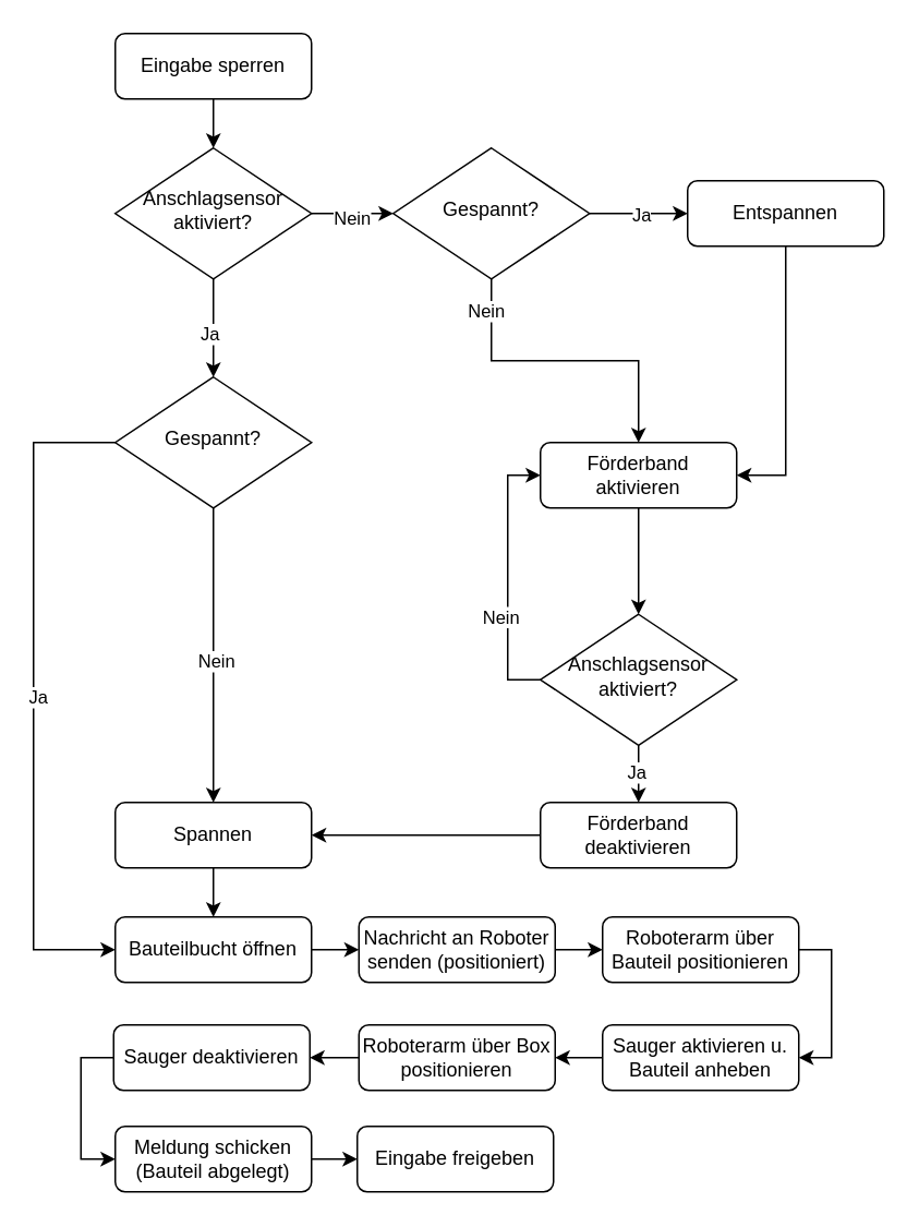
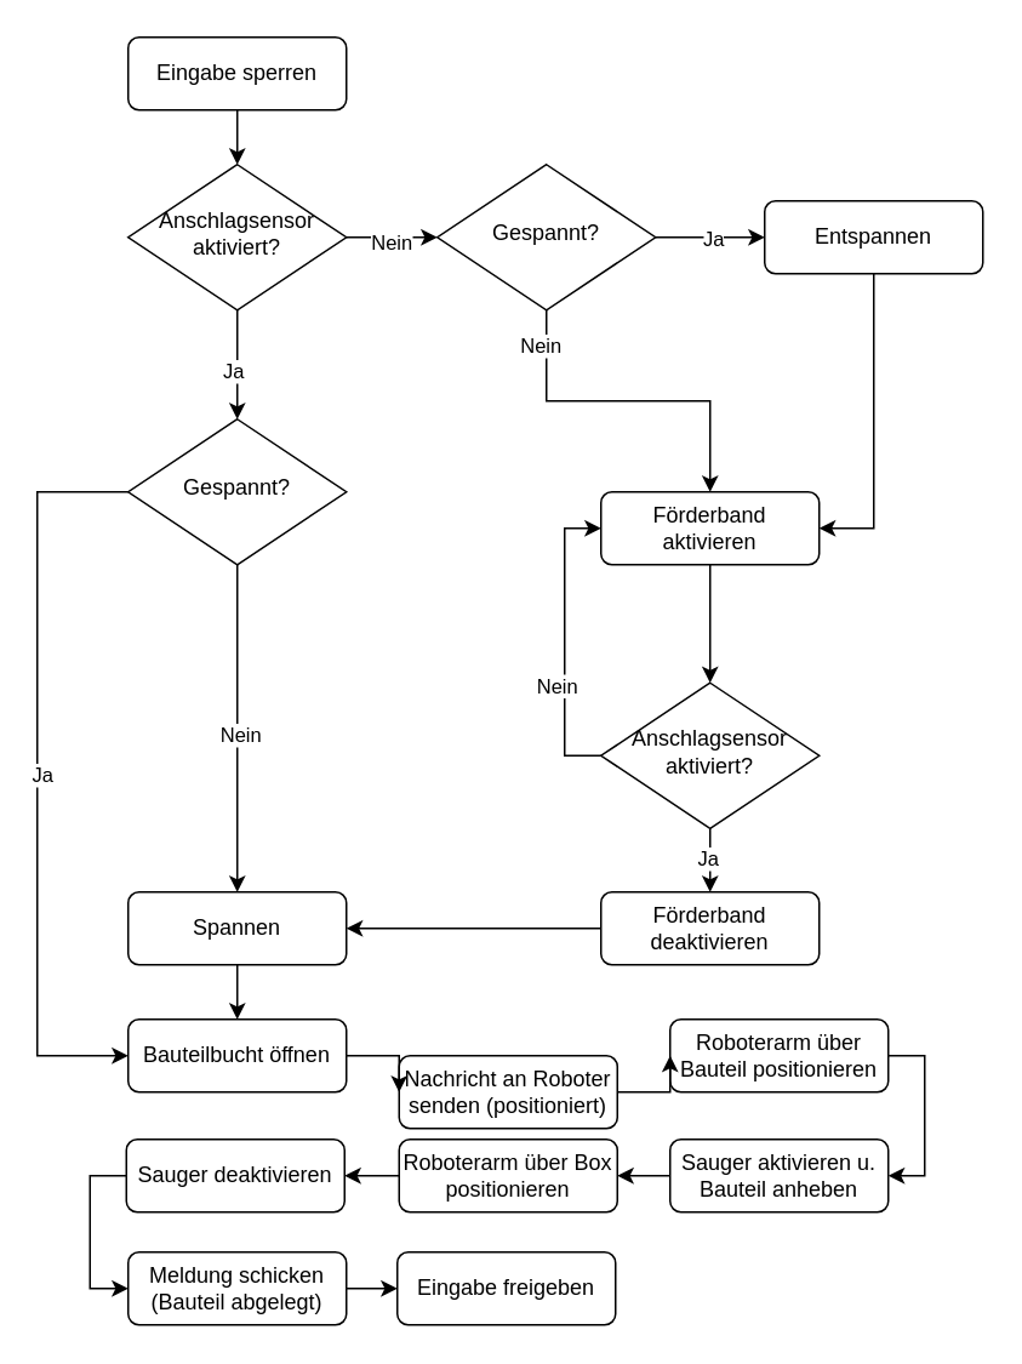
  <mxCell id="0" />
  <mxCell id="1" parent="0" />
  <mxCell id="2" style="edgeStyle=orthogonalEdgeStyle;rounded=0;orthogonalLoop=1;jettySize=auto;html=1;exitX=1;exitY=0.5;exitDx=0;exitDy=0;entryX=0;entryY=0.5;entryDx=0;entryDy=0;" edge="1" parent="1" source="6" target="13"><mxGeometry relative="1" as="geometry" /></mxCell>
  <mxCell id="3" value="Nein" style="edgeLabel;html=1;align=center;verticalAlign=middle;resizable=0;points=[];" vertex="1" connectable="0" parent="2"><mxGeometry x="-0.085" y="-2" relative="1" as="geometry"><mxPoint x="1" as="offset" /></mxGeometry></mxCell>
  <mxCell id="4" style="edgeStyle=orthogonalEdgeStyle;rounded=0;orthogonalLoop=1;jettySize=auto;html=1;exitX=0.5;exitY=1;exitDx=0;exitDy=0;entryX=0.5;entryY=0;entryDx=0;entryDy=0;" edge="1" parent="1" source="6" target="35"><mxGeometry relative="1" as="geometry" /></mxCell>
  <mxCell id="5" value="Ja" style="edgeLabel;html=1;align=center;verticalAlign=middle;resizable=0;points=[];" vertex="1" connectable="0" parent="4"><mxGeometry x="0.078" y="-3" relative="1" as="geometry"><mxPoint y="1" as="offset" /></mxGeometry></mxCell>
  <mxCell id="6" value="Anschlagsensor&lt;br&gt;aktiviert?" style="rhombus;whiteSpace=wrap;html=1;shadow=0;fontFamily=Helvetica;fontSize=12;align=center;strokeWidth=1;spacing=6;spacingTop=-4;" parent="1" vertex="1"><mxGeometry x="70" y="90" width="120" height="80" as="geometry" /></mxCell>
  <mxCell id="7" style="edgeStyle=orthogonalEdgeStyle;rounded=0;orthogonalLoop=1;jettySize=auto;html=1;exitX=0.5;exitY=1;exitDx=0;exitDy=0;entryX=0.5;entryY=0;entryDx=0;entryDy=0;" edge="1" parent="1" source="8" target="20"><mxGeometry relative="1" as="geometry" /></mxCell>
  <mxCell id="8" value="Förderband &lt;br&gt;aktivieren" style="rounded=1;whiteSpace=wrap;html=1;fontSize=12;glass=0;strokeWidth=1;shadow=0;" vertex="1" parent="1"><mxGeometry x="330" y="270" width="120" height="40" as="geometry" /></mxCell>
  <mxCell id="9" style="edgeStyle=orthogonalEdgeStyle;rounded=0;orthogonalLoop=1;jettySize=auto;html=1;exitX=1;exitY=0.5;exitDx=0;exitDy=0;entryX=0;entryY=0.5;entryDx=0;entryDy=0;" edge="1" parent="1" source="13" target="15"><mxGeometry relative="1" as="geometry" /></mxCell>
  <mxCell id="10" value="Ja" style="edgeLabel;html=1;align=center;verticalAlign=middle;resizable=0;points=[];" vertex="1" connectable="0" parent="9"><mxGeometry x="0.018" relative="1" as="geometry"><mxPoint as="offset" /></mxGeometry></mxCell>
  <mxCell id="11" style="edgeStyle=orthogonalEdgeStyle;rounded=0;orthogonalLoop=1;jettySize=auto;html=1;exitX=0.5;exitY=1;exitDx=0;exitDy=0;entryX=0.5;entryY=0;entryDx=0;entryDy=0;" edge="1" parent="1" source="13" target="8"><mxGeometry relative="1" as="geometry" /></mxCell>
  <mxCell id="12" value="Nein" style="edgeLabel;html=1;align=center;verticalAlign=middle;resizable=0;points=[];" vertex="1" connectable="0" parent="11"><mxGeometry x="-0.798" y="-4" relative="1" as="geometry"><mxPoint as="offset" /></mxGeometry></mxCell>
  <mxCell id="13" value="Gespannt?" style="rhombus;whiteSpace=wrap;html=1;shadow=0;fontFamily=Helvetica;fontSize=12;align=center;strokeWidth=1;spacing=6;spacingTop=-4;" vertex="1" parent="1"><mxGeometry x="240" y="90" width="120" height="80" as="geometry" /></mxCell>
  <mxCell id="14" style="edgeStyle=orthogonalEdgeStyle;rounded=0;orthogonalLoop=1;jettySize=auto;html=1;exitX=0.5;exitY=1;exitDx=0;exitDy=0;entryX=1;entryY=0.5;entryDx=0;entryDy=0;" edge="1" parent="1" source="15" target="8"><mxGeometry relative="1" as="geometry" /></mxCell>
  <mxCell id="15" value="Entspannen" style="rounded=1;whiteSpace=wrap;html=1;fontSize=12;glass=0;strokeWidth=1;shadow=0;" vertex="1" parent="1"><mxGeometry x="420" y="110" width="120" height="40" as="geometry" /></mxCell>
  <mxCell id="16" style="edgeStyle=orthogonalEdgeStyle;rounded=0;orthogonalLoop=1;jettySize=auto;html=1;exitX=0.5;exitY=1;exitDx=0;exitDy=0;entryX=0.5;entryY=0;entryDx=0;entryDy=0;" edge="1" parent="1" source="20" target="22"><mxGeometry relative="1" as="geometry" /></mxCell>
  <mxCell id="17" value="Ja" style="edgeLabel;html=1;align=center;verticalAlign=middle;resizable=0;points=[];" vertex="1" connectable="0" parent="16"><mxGeometry x="-0.109" y="-2" relative="1" as="geometry"><mxPoint as="offset" /></mxGeometry></mxCell>
  <mxCell id="18" style="edgeStyle=orthogonalEdgeStyle;rounded=0;orthogonalLoop=1;jettySize=auto;html=1;exitX=0;exitY=0.5;exitDx=0;exitDy=0;entryX=0;entryY=0.5;entryDx=0;entryDy=0;" edge="1" parent="1" source="20" target="8"><mxGeometry relative="1" as="geometry"><mxPoint x="320" y="290" as="targetPoint" /></mxGeometry></mxCell>
  <mxCell id="19" value="Nein" style="edgeLabel;html=1;align=center;verticalAlign=middle;resizable=0;points=[];" vertex="1" connectable="0" parent="18"><mxGeometry x="-0.29" y="5" relative="1" as="geometry"><mxPoint as="offset" /></mxGeometry></mxCell>
  <mxCell id="20" value="Anschlagsensor&lt;br&gt;aktiviert?" style="rhombus;whiteSpace=wrap;html=1;shadow=0;fontFamily=Helvetica;fontSize=12;align=center;strokeWidth=1;spacing=6;spacingTop=-4;" vertex="1" parent="1"><mxGeometry x="330" y="375" width="120" height="80" as="geometry" /></mxCell>
  <mxCell id="21" style="edgeStyle=orthogonalEdgeStyle;rounded=0;orthogonalLoop=1;jettySize=auto;html=1;exitX=0;exitY=0.5;exitDx=0;exitDy=0;entryX=1;entryY=0.5;entryDx=0;entryDy=0;" edge="1" parent="1" source="22" target="28"><mxGeometry relative="1" as="geometry" /></mxCell>
  <mxCell id="22" value="Förderband deaktivieren" style="rounded=1;whiteSpace=wrap;html=1;fontSize=12;glass=0;strokeWidth=1;shadow=0;" vertex="1" parent="1"><mxGeometry x="330" y="490" width="120" height="40" as="geometry" /></mxCell>
  <mxCell id="23" style="edgeStyle=orthogonalEdgeStyle;rounded=0;orthogonalLoop=1;jettySize=auto;html=1;exitX=1;exitY=0.5;exitDx=0;exitDy=0;entryX=1;entryY=0.5;entryDx=0;entryDy=0;" edge="1" parent="1" source="24" target="26"><mxGeometry relative="1" as="geometry" /></mxCell>
  <mxCell id="24" value="Roboterarm über Bauteil positionieren" style="rounded=1;whiteSpace=wrap;html=1;fontSize=12;glass=0;strokeWidth=1;shadow=0;" vertex="1" parent="1"><mxGeometry x="368" y="560" width="120" height="40" as="geometry" /></mxCell>
  <mxCell id="25" style="edgeStyle=orthogonalEdgeStyle;rounded=0;orthogonalLoop=1;jettySize=auto;html=1;exitX=0;exitY=0.5;exitDx=0;exitDy=0;entryX=1;entryY=0.5;entryDx=0;entryDy=0;" edge="1" parent="1" source="26" target="39"><mxGeometry relative="1" as="geometry" /></mxCell>
  <mxCell id="26" value="Sauger aktivieren u. Bauteil anheben" style="rounded=1;whiteSpace=wrap;html=1;fontSize=12;glass=0;strokeWidth=1;shadow=0;" vertex="1" parent="1"><mxGeometry x="368" y="626" width="120" height="40" as="geometry" /></mxCell>
  <mxCell id="27" style="edgeStyle=orthogonalEdgeStyle;rounded=0;orthogonalLoop=1;jettySize=auto;html=1;exitX=0.5;exitY=1;exitDx=0;exitDy=0;entryX=0.5;entryY=0;entryDx=0;entryDy=0;" edge="1" parent="1" source="28" target="37"><mxGeometry relative="1" as="geometry" /></mxCell>
  <mxCell id="28" value="Spannen" style="rounded=1;whiteSpace=wrap;html=1;fontSize=12;glass=0;strokeWidth=1;shadow=0;" vertex="1" parent="1"><mxGeometry x="70" y="490" width="120" height="40" as="geometry" /></mxCell>
  <mxCell id="29" style="edgeStyle=orthogonalEdgeStyle;rounded=0;orthogonalLoop=1;jettySize=auto;html=1;exitX=1;exitY=0.5;exitDx=0;exitDy=0;entryX=0;entryY=0.5;entryDx=0;entryDy=0;" edge="1" parent="1" source="30" target="24"><mxGeometry relative="1" as="geometry" /></mxCell>
- <mxCell id="30" value="Nachricht an Roboter senden (positioniert)" style="rounded=1;whiteSpace=wrap;html=1;fontSize=12;glass=0;strokeWidth=1;shadow=0;" vertex="1" parent="1"><mxGeometry x="219" y="560" width="120" height="40" as="geometry" /></mxCell>
+ <mxCell id="30" value="Nachricht an Roboter senden (positioniert)" style="rounded=1;whiteSpace=wrap;html=1;fontSize=12;glass=0;strokeWidth=1;shadow=0;" vertex="1" parent="1"><mxGeometry x="219" y="580" width="120" height="40" as="geometry" /></mxCell>
  <mxCell id="31" style="edgeStyle=orthogonalEdgeStyle;rounded=0;orthogonalLoop=1;jettySize=auto;html=1;exitX=0.5;exitY=1;exitDx=0;exitDy=0;entryX=0.5;entryY=0;entryDx=0;entryDy=0;" edge="1" parent="1" source="35" target="28"><mxGeometry relative="1" as="geometry" /></mxCell>
  <mxCell id="32" value="Nein" style="edgeLabel;html=1;align=center;verticalAlign=middle;resizable=0;points=[];" vertex="1" connectable="0" parent="31"><mxGeometry x="0.026" y="1" relative="1" as="geometry"><mxPoint y="1" as="offset" /></mxGeometry></mxCell>
  <mxCell id="33" style="edgeStyle=orthogonalEdgeStyle;rounded=0;orthogonalLoop=1;jettySize=auto;html=1;exitX=0;exitY=0.5;exitDx=0;exitDy=0;entryX=0;entryY=0.5;entryDx=0;entryDy=0;" edge="1" parent="1" source="35" target="37"><mxGeometry relative="1" as="geometry"><Array as="points"><mxPoint x="20" y="270" /><mxPoint x="20" y="580" /></Array></mxGeometry></mxCell>
  <mxCell id="34" value="Ja" style="edgeLabel;html=1;align=center;verticalAlign=middle;resizable=0;points=[];" vertex="1" connectable="0" parent="33"><mxGeometry x="-0.0" y="2" relative="1" as="geometry"><mxPoint as="offset" /></mxGeometry></mxCell>
  <mxCell id="35" value="Gespannt?" style="rhombus;whiteSpace=wrap;html=1;shadow=0;fontFamily=Helvetica;fontSize=12;align=center;strokeWidth=1;spacing=6;spacingTop=-4;" vertex="1" parent="1"><mxGeometry x="70" y="230" width="120" height="80" as="geometry" /></mxCell>
  <mxCell id="36" style="edgeStyle=orthogonalEdgeStyle;rounded=0;orthogonalLoop=1;jettySize=auto;html=1;exitX=1;exitY=0.5;exitDx=0;exitDy=0;entryX=0;entryY=0.5;entryDx=0;entryDy=0;" edge="1" parent="1" source="37" target="30"><mxGeometry relative="1" as="geometry" /></mxCell>
  <mxCell id="37" value="Bauteilbucht öffnen" style="rounded=1;whiteSpace=wrap;html=1;fontSize=12;glass=0;strokeWidth=1;shadow=0;" vertex="1" parent="1"><mxGeometry x="70" y="560" width="120" height="40" as="geometry" /></mxCell>
  <mxCell id="38" style="edgeStyle=orthogonalEdgeStyle;rounded=0;orthogonalLoop=1;jettySize=auto;html=1;exitX=0;exitY=0.5;exitDx=0;exitDy=0;entryX=1;entryY=0.5;entryDx=0;entryDy=0;" edge="1" parent="1" source="39" target="41"><mxGeometry relative="1" as="geometry" /></mxCell>
  <mxCell id="39" value="Roboterarm über Box positionieren" style="rounded=1;whiteSpace=wrap;html=1;fontSize=12;glass=0;strokeWidth=1;shadow=0;" vertex="1" parent="1"><mxGeometry x="219" y="626" width="120" height="40" as="geometry" /></mxCell>
  <mxCell id="40" style="edgeStyle=orthogonalEdgeStyle;rounded=0;orthogonalLoop=1;jettySize=auto;html=1;exitX=0;exitY=0.5;exitDx=0;exitDy=0;entryX=0;entryY=0.5;entryDx=0;entryDy=0;" edge="1" parent="1" source="41" target="43"><mxGeometry relative="1" as="geometry" /></mxCell>
  <mxCell id="41" value="Sauger deaktivieren" style="rounded=1;whiteSpace=wrap;html=1;fontSize=12;glass=0;strokeWidth=1;shadow=0;" vertex="1" parent="1"><mxGeometry x="69" y="626" width="120" height="40" as="geometry" /></mxCell>
  <mxCell id="42" style="edgeStyle=orthogonalEdgeStyle;rounded=0;orthogonalLoop=1;jettySize=auto;html=1;exitX=1;exitY=0.5;exitDx=0;exitDy=0;entryX=0;entryY=0.5;entryDx=0;entryDy=0;" edge="1" parent="1" source="43" target="46"><mxGeometry relative="1" as="geometry" /></mxCell>
  <mxCell id="43" value="Meldung schicken&lt;br&gt;(Bauteil abgelegt)" style="rounded=1;whiteSpace=wrap;html=1;fontSize=12;glass=0;strokeWidth=1;shadow=0;" vertex="1" parent="1"><mxGeometry x="70" y="688" width="120" height="40" as="geometry" /></mxCell>
  <mxCell id="44" style="edgeStyle=orthogonalEdgeStyle;rounded=0;orthogonalLoop=1;jettySize=auto;html=1;exitX=0.5;exitY=1;exitDx=0;exitDy=0;entryX=0.5;entryY=0;entryDx=0;entryDy=0;" edge="1" parent="1" source="45" target="6"><mxGeometry relative="1" as="geometry" /></mxCell>
  <mxCell id="45" value="Eingabe sperren" style="rounded=1;whiteSpace=wrap;html=1;fontSize=12;glass=0;strokeWidth=1;shadow=0;" vertex="1" parent="1"><mxGeometry x="70" y="20" width="120" height="40" as="geometry" /></mxCell>
  <mxCell id="46" value="Eingabe freigeben" style="rounded=1;whiteSpace=wrap;html=1;fontSize=12;glass=0;strokeWidth=1;shadow=0;" vertex="1" parent="1"><mxGeometry x="218" y="688" width="120" height="40" as="geometry" /></mxCell>
